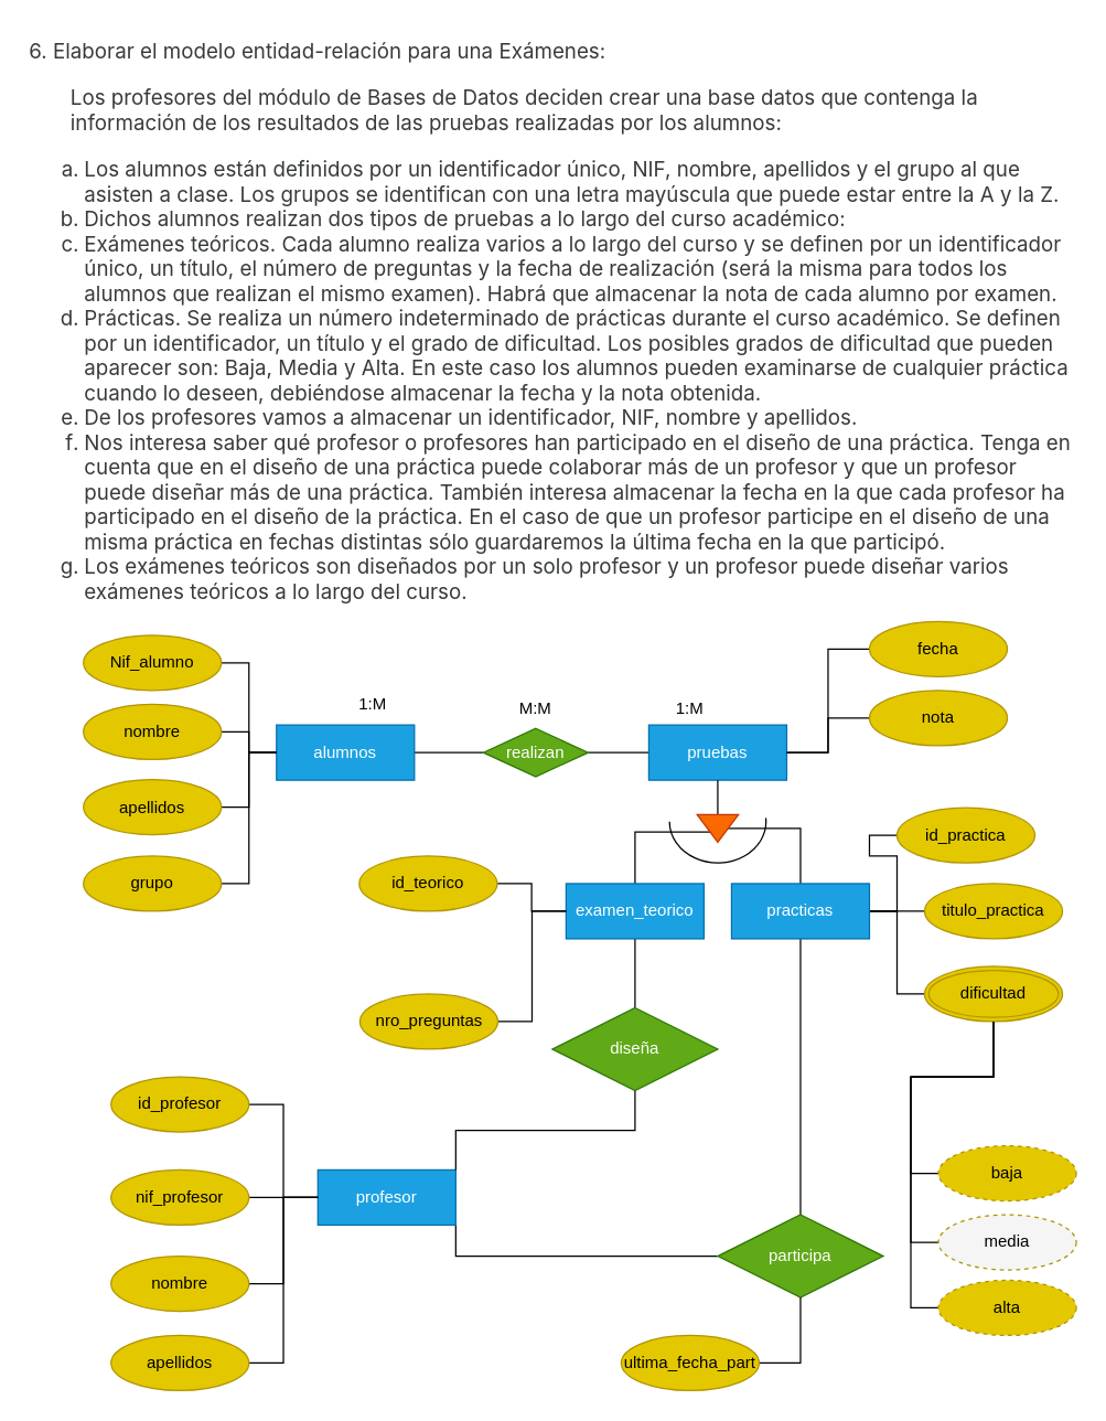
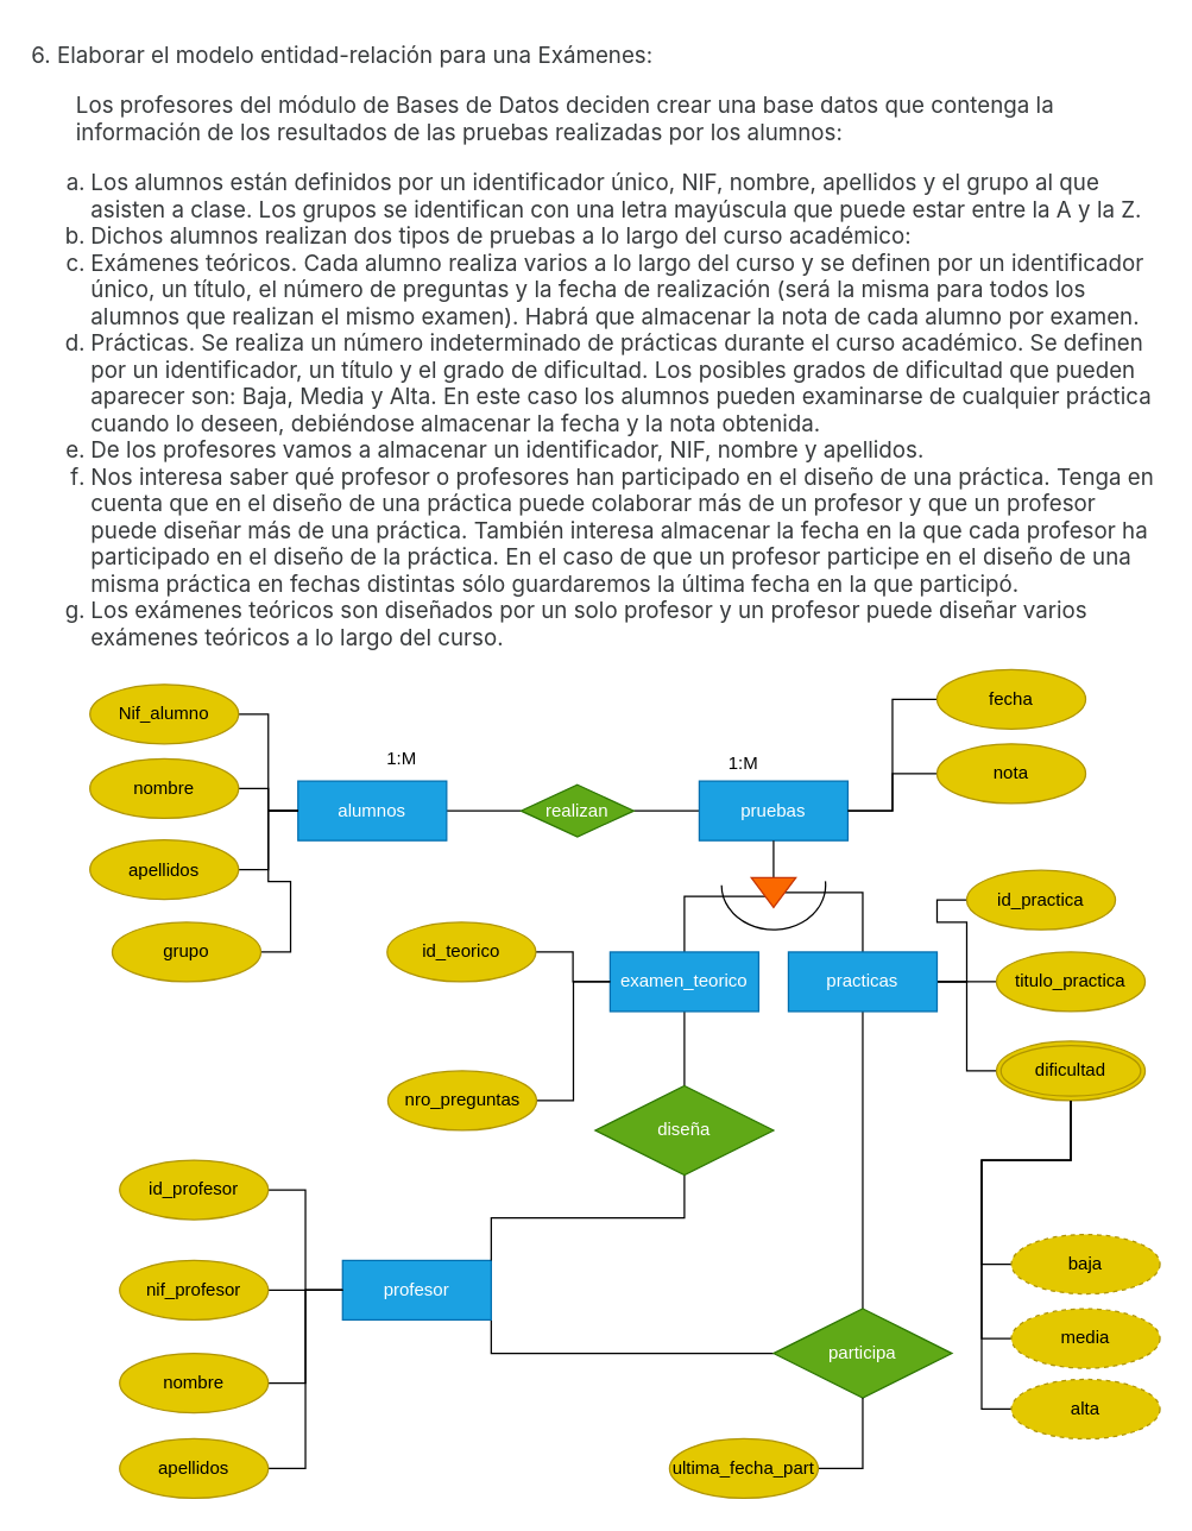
  <mxCell id="0" />
  <mxCell id="1" parent="0" />
  <mxCell id="2" value="&lt;p style=&quot;box-sizing: border-box; margin-top: 0px; margin-bottom: 1rem; color: rgb(55, 58, 60); font-family: -apple-system, BlinkMacSystemFont, &amp;quot;Segoe UI&amp;quot;, Roboto, &amp;quot;Helvetica Neue&amp;quot;, Arial, sans-serif, &amp;quot;Apple Color Emoji&amp;quot;, &amp;quot;Segoe UI Emoji&amp;quot;, &amp;quot;Segoe UI Symbol&amp;quot;; font-size: 15px; text-align: left; background-color: rgb(255, 255, 255);&quot;&gt;6. Elaborar el modelo entidad-relación para una Exámenes:&lt;/p&gt;&lt;div style=&quot;box-sizing: border-box; color: rgb(55, 58, 60); font-family: -apple-system, BlinkMacSystemFont, &amp;quot;Segoe UI&amp;quot;, Roboto, &amp;quot;Helvetica Neue&amp;quot;, Arial, sans-serif, &amp;quot;Apple Color Emoji&amp;quot;, &amp;quot;Segoe UI Emoji&amp;quot;, &amp;quot;Segoe UI Symbol&amp;quot;; font-size: 15px; text-align: left; background-color: rgb(255, 255, 255); margin-left: 30px;&quot; class=&quot;editor-indent&quot;&gt;&lt;p style=&quot;box-sizing: border-box; margin-top: 0px; margin-bottom: 1rem;&quot;&gt;Los profesores del módulo de Bases de Datos deciden crear una base datos que contenga la información de los resultados de las pruebas realizadas por los alumnos:&lt;/p&gt;&lt;/div&gt;&lt;p style=&quot;box-sizing: border-box; margin-top: 0px; margin-bottom: 1rem; color: rgb(55, 58, 60); font-family: -apple-system, BlinkMacSystemFont, &amp;quot;Segoe UI&amp;quot;, Roboto, &amp;quot;Helvetica Neue&amp;quot;, Arial, sans-serif, &amp;quot;Apple Color Emoji&amp;quot;, &amp;quot;Segoe UI Emoji&amp;quot;, &amp;quot;Segoe UI Symbol&amp;quot;; font-size: 15px; text-align: left; background-color: rgb(255, 255, 255);&quot;&gt;&lt;/p&gt;&lt;ol style=&quot;box-sizing: border-box; margin-top: 0px; margin-bottom: 1rem; color: rgb(55, 58, 60); font-family: -apple-system, BlinkMacSystemFont, &amp;quot;Segoe UI&amp;quot;, Roboto, &amp;quot;Helvetica Neue&amp;quot;, Arial, sans-serif, &amp;quot;Apple Color Emoji&amp;quot;, &amp;quot;Segoe UI Emoji&amp;quot;, &amp;quot;Segoe UI Symbol&amp;quot;; font-size: 15px; text-align: left; background-color: rgb(255, 255, 255); list-style-type: lower-alpha;&quot;&gt;&lt;li style=&quot;box-sizing: border-box;&quot;&gt;Los alumnos están definidos por un identificador único, NIF, nombre, apellidos y el grupo al que asisten a clase. Los grupos se identifican con una letra mayúscula que puede estar entre la A y la Z.&lt;/li&gt;&lt;li style=&quot;box-sizing: border-box;&quot;&gt;Dichos alumnos realizan dos tipos de pruebas a lo largo del curso académico:&lt;/li&gt;&lt;li style=&quot;box-sizing: border-box;&quot;&gt;Exámenes teóricos. Cada alumno realiza varios a lo largo del curso y se definen por un identificador único, un título, el número de preguntas y la fecha de realización (será la misma para todos los alumnos que realizan el mismo examen). Habrá que almacenar la nota de cada alumno por examen.&lt;/li&gt;&lt;li style=&quot;box-sizing: border-box;&quot;&gt;Prácticas. Se realiza un número indeterminado de prácticas durante el curso académico. Se definen por un identificador, un título y el grado de dificultad. Los posibles grados de dificultad que pueden aparecer son: Baja, Media y Alta. En este caso los alumnos pueden examinarse de cualquier práctica cuando lo deseen, debiéndose almacenar la fecha y la nota obtenida.&lt;/li&gt;&lt;li style=&quot;box-sizing: border-box;&quot;&gt;De los profesores vamos a almacenar un identificador, NIF, nombre y apellidos.&lt;/li&gt;&lt;li style=&quot;box-sizing: border-box;&quot;&gt;Nos interesa saber qué profesor o profesores han participado en el diseño de una práctica. Tenga en cuenta que en el diseño de una práctica puede colaborar más de un profesor y que un profesor puede diseñar más de una práctica. También interesa almacenar la fecha en la que cada profesor ha participado en el diseño de la práctica. En el caso de que un profesor participe en el diseño de una misma práctica en fechas distintas sólo guardaremos la última fecha en la que participó.&lt;/li&gt;&lt;li style=&quot;box-sizing: border-box;&quot;&gt;Los exámenes teóricos son diseñados por un solo profesor y un profesor puede diseñar varios exámenes teóricos a lo largo del curso.&lt;/li&gt;&lt;/ol&gt;" style="text;html=1;strokeColor=none;fillColor=none;align=center;verticalAlign=middle;whiteSpace=wrap;rounded=0;" vertex="1" parent="1"><mxGeometry x="20" y="20" width="760" height="440" as="geometry" /></mxCell>
  <mxCell id="3" style="edgeStyle=orthogonalEdgeStyle;rounded=0;orthogonalLoop=1;jettySize=auto;html=1;exitX=1;exitY=0.5;exitDx=0;exitDy=0;entryX=0;entryY=0.5;entryDx=0;entryDy=0;endArrow=none;endFill=0;" edge="1" parent="1" source="4" target="14"><mxGeometry relative="1" as="geometry" /></mxCell>
  <mxCell id="4" value="alumnos" style="whiteSpace=wrap;html=1;align=center;fillColor=#1ba1e2;fontColor=#ffffff;strokeColor=#006EAF;" vertex="1" parent="1"><mxGeometry x="200" y="525" width="100" height="40" as="geometry" /></mxCell>
  <mxCell id="5" style="edgeStyle=orthogonalEdgeStyle;rounded=0;orthogonalLoop=1;jettySize=auto;html=1;exitX=1;exitY=0.5;exitDx=0;exitDy=0;entryX=0;entryY=0.5;entryDx=0;entryDy=0;endArrow=none;endFill=0;" edge="1" parent="1" source="6" target="4"><mxGeometry relative="1" as="geometry" /></mxCell>
  <mxCell id="6" value="Nif_alumno" style="ellipse;whiteSpace=wrap;html=1;align=center;fillColor=#e3c800;fontColor=#000000;strokeColor=#B09500;" vertex="1" parent="1"><mxGeometry x="60" y="460" width="100" height="40" as="geometry" /></mxCell>
  <mxCell id="7" style="edgeStyle=orthogonalEdgeStyle;rounded=0;orthogonalLoop=1;jettySize=auto;html=1;exitX=1;exitY=0.5;exitDx=0;exitDy=0;entryX=0;entryY=0.5;entryDx=0;entryDy=0;endArrow=none;endFill=0;" edge="1" parent="1" source="8" target="4"><mxGeometry relative="1" as="geometry" /></mxCell>
  <mxCell id="8" value="nombre" style="ellipse;whiteSpace=wrap;html=1;align=center;fillColor=#e3c800;fontColor=#000000;strokeColor=#B09500;" vertex="1" parent="1"><mxGeometry x="60" y="510" width="100" height="40" as="geometry" /></mxCell>
  <mxCell id="9" style="edgeStyle=orthogonalEdgeStyle;rounded=0;orthogonalLoop=1;jettySize=auto;html=1;exitX=1;exitY=0.5;exitDx=0;exitDy=0;entryX=0;entryY=0.5;entryDx=0;entryDy=0;endArrow=none;endFill=0;" edge="1" parent="1" source="10" target="4"><mxGeometry relative="1" as="geometry" /></mxCell>
  <mxCell id="10" value="apellidos" style="ellipse;whiteSpace=wrap;html=1;align=center;fillColor=#e3c800;fontColor=#000000;strokeColor=#B09500;" vertex="1" parent="1"><mxGeometry x="60" y="564.5" width="100" height="40" as="geometry" /></mxCell>
  <mxCell id="11" style="edgeStyle=orthogonalEdgeStyle;rounded=0;orthogonalLoop=1;jettySize=auto;html=1;exitX=1;exitY=0.5;exitDx=0;exitDy=0;endArrow=none;endFill=0;entryX=0;entryY=0.5;entryDx=0;entryDy=0;" edge="1" parent="1" source="12" target="4"><mxGeometry relative="1" as="geometry"><mxPoint x="220" y="620" as="targetPoint" /></mxGeometry></mxCell>
- <mxCell id="12" value="grupo" style="ellipse;whiteSpace=wrap;html=1;align=center;fillColor=#e3c800;fontColor=#000000;strokeColor=#B09500;" vertex="1" parent="1"><mxGeometry x="60" y="620" width="100" height="40" as="geometry" /></mxCell>
+ <mxCell id="12" value="grupo" style="ellipse;whiteSpace=wrap;html=1;align=center;fillColor=#e3c800;fontColor=#000000;strokeColor=#B09500;" vertex="1" parent="1"><mxGeometry x="75" y="620" width="100" height="40" as="geometry" /></mxCell>
  <mxCell id="13" style="edgeStyle=orthogonalEdgeStyle;rounded=0;orthogonalLoop=1;jettySize=auto;html=1;exitX=1;exitY=0.5;exitDx=0;exitDy=0;entryX=0;entryY=0.5;entryDx=0;entryDy=0;endArrow=none;endFill=0;" edge="1" parent="1" source="14" target="15"><mxGeometry relative="1" as="geometry" /></mxCell>
  <mxCell id="14" value="realizan" style="shape=rhombus;perimeter=rhombusPerimeter;whiteSpace=wrap;html=1;align=center;fillColor=#60a917;fontColor=#ffffff;strokeColor=#2D7600;" vertex="1" parent="1"><mxGeometry x="350" y="527.5" width="76" height="35" as="geometry" /></mxCell>
  <mxCell id="15" value="pruebas" style="whiteSpace=wrap;html=1;align=center;fillColor=#1ba1e2;fontColor=#ffffff;strokeColor=#006EAF;" vertex="1" parent="1"><mxGeometry x="470" y="525" width="100" height="40" as="geometry" /></mxCell>
  <mxCell id="16" style="edgeStyle=orthogonalEdgeStyle;rounded=0;orthogonalLoop=1;jettySize=auto;html=1;exitX=0.5;exitY=0;exitDx=0;exitDy=0;entryX=0.5;entryY=1;entryDx=0;entryDy=0;endArrow=none;endFill=0;" edge="1" parent="1" source="20" target="15"><mxGeometry relative="1" as="geometry" /></mxCell>
  <mxCell id="17" style="edgeStyle=orthogonalEdgeStyle;rounded=0;orthogonalLoop=1;jettySize=auto;html=1;exitX=0.5;exitY=0;exitDx=0;exitDy=0;entryX=0.5;entryY=0;entryDx=0;entryDy=0;endArrow=none;endFill=0;" edge="1" parent="1" source="18" target="25"><mxGeometry relative="1" as="geometry"><Array as="points"><mxPoint x="580" y="600" /></Array></mxGeometry></mxCell>
  <mxCell id="18" value="" style="triangle;whiteSpace=wrap;html=1;rotation=90;fillColor=#fa6800;fontColor=#000000;strokeColor=#C73500;" vertex="1" parent="1"><mxGeometry x="510" y="585" width="20" height="30" as="geometry" /></mxCell>
  <mxCell id="19" style="edgeStyle=orthogonalEdgeStyle;rounded=0;orthogonalLoop=1;jettySize=auto;html=1;exitX=0.5;exitY=1;exitDx=0;exitDy=0;entryX=0.5;entryY=0;entryDx=0;entryDy=0;endArrow=none;endFill=0;" edge="1" parent="1" source="20" target="47"><mxGeometry relative="1" as="geometry" /></mxCell>
  <mxCell id="20" value="examen_teorico" style="whiteSpace=wrap;html=1;align=center;fillColor=#1ba1e2;fontColor=#ffffff;strokeColor=#006EAF;" vertex="1" parent="1"><mxGeometry x="410" y="640" width="100" height="40" as="geometry" /></mxCell>
  <mxCell id="21" style="edgeStyle=orthogonalEdgeStyle;rounded=0;orthogonalLoop=1;jettySize=auto;html=1;exitX=1;exitY=0.5;exitDx=0;exitDy=0;entryX=0;entryY=0.5;entryDx=0;entryDy=0;endArrow=none;endFill=0;" edge="1" parent="1" source="25" target="34"><mxGeometry relative="1" as="geometry" /></mxCell>
  <mxCell id="22" style="edgeStyle=orthogonalEdgeStyle;rounded=0;orthogonalLoop=1;jettySize=auto;html=1;exitX=1;exitY=0.5;exitDx=0;exitDy=0;entryX=0;entryY=0.5;entryDx=0;entryDy=0;endArrow=none;endFill=0;" edge="1" parent="1" source="25" target="35"><mxGeometry relative="1" as="geometry" /></mxCell>
  <mxCell id="23" style="edgeStyle=orthogonalEdgeStyle;rounded=0;orthogonalLoop=1;jettySize=auto;html=1;exitX=1;exitY=0.5;exitDx=0;exitDy=0;entryX=0;entryY=0.5;entryDx=0;entryDy=0;endArrow=none;endFill=0;" edge="1" parent="1" source="25" target="37"><mxGeometry relative="1" as="geometry" /></mxCell>
  <mxCell id="24" style="edgeStyle=orthogonalEdgeStyle;rounded=0;orthogonalLoop=1;jettySize=auto;html=1;exitX=0.5;exitY=1;exitDx=0;exitDy=0;entryX=0.5;entryY=0;entryDx=0;entryDy=0;endArrow=none;endFill=0;" edge="1" parent="1" source="25" target="44"><mxGeometry relative="1" as="geometry" /></mxCell>
  <mxCell id="25" value="practicas" style="whiteSpace=wrap;html=1;align=center;fillColor=#1ba1e2;fontColor=#ffffff;strokeColor=#006EAF;" vertex="1" parent="1"><mxGeometry x="530" y="640" width="100" height="40" as="geometry" /></mxCell>
  <mxCell id="26" style="edgeStyle=orthogonalEdgeStyle;rounded=0;orthogonalLoop=1;jettySize=auto;html=1;exitX=1;exitY=0.5;exitDx=0;exitDy=0;entryX=0;entryY=0.5;entryDx=0;entryDy=0;endArrow=none;endFill=0;" edge="1" parent="1" source="27" target="20"><mxGeometry relative="1" as="geometry" /></mxCell>
  <mxCell id="27" value="id_teorico" style="ellipse;whiteSpace=wrap;html=1;align=center;fillColor=#e3c800;fontColor=#000000;strokeColor=#B09500;" vertex="1" parent="1"><mxGeometry x="260" y="620" width="100" height="40" as="geometry" /></mxCell>
  <mxCell id="28" style="edgeStyle=orthogonalEdgeStyle;rounded=0;orthogonalLoop=1;jettySize=auto;html=1;exitX=1;exitY=0.5;exitDx=0;exitDy=0;entryX=0;entryY=0.5;entryDx=0;entryDy=0;endArrow=none;endFill=0;" edge="1" parent="1" source="29" target="20"><mxGeometry relative="1" as="geometry" /></mxCell>
  <mxCell id="29" value="nro_preguntas" style="ellipse;whiteSpace=wrap;html=1;align=center;fillColor=#e3c800;fontColor=#000000;strokeColor=#B09500;" vertex="1" parent="1"><mxGeometry x="260.5" y="720" width="100" height="40" as="geometry" /></mxCell>
  <mxCell id="30" style="edgeStyle=orthogonalEdgeStyle;rounded=0;orthogonalLoop=1;jettySize=auto;html=1;exitX=0;exitY=0.5;exitDx=0;exitDy=0;entryX=1;entryY=0.5;entryDx=0;entryDy=0;endArrow=none;endFill=0;" edge="1" parent="1" source="31" target="15"><mxGeometry relative="1" as="geometry" /></mxCell>
  <mxCell id="31" value="fecha" style="ellipse;whiteSpace=wrap;html=1;align=center;fillColor=#e3c800;fontColor=#000000;strokeColor=#B09500;" vertex="1" parent="1"><mxGeometry x="630" y="450" width="100" height="40" as="geometry" /></mxCell>
  <mxCell id="32" style="edgeStyle=orthogonalEdgeStyle;rounded=0;orthogonalLoop=1;jettySize=auto;html=1;exitX=0;exitY=0.5;exitDx=0;exitDy=0;endArrow=none;endFill=0;entryX=1;entryY=0.5;entryDx=0;entryDy=0;" edge="1" parent="1" source="33" target="15"><mxGeometry relative="1" as="geometry"><mxPoint x="620" y="580" as="targetPoint" /></mxGeometry></mxCell>
  <mxCell id="33" value="nota" style="ellipse;whiteSpace=wrap;html=1;align=center;fillColor=#e3c800;fontColor=#000000;strokeColor=#B09500;" vertex="1" parent="1"><mxGeometry x="630" y="500" width="100" height="40" as="geometry" /></mxCell>
  <mxCell id="34" value="id_practica" style="ellipse;whiteSpace=wrap;html=1;align=center;fillColor=#e3c800;fontColor=#000000;strokeColor=#B09500;" vertex="1" parent="1"><mxGeometry x="650" y="585" width="100" height="40" as="geometry" /></mxCell>
  <mxCell id="35" value="titulo_practica" style="ellipse;whiteSpace=wrap;html=1;align=center;fillColor=#e3c800;fontColor=#000000;strokeColor=#B09500;" vertex="1" parent="1"><mxGeometry x="670" y="640" width="100" height="40" as="geometry" /></mxCell>
  <mxCell id="36" style="edgeStyle=orthogonalEdgeStyle;rounded=0;orthogonalLoop=1;jettySize=auto;html=1;exitX=0.5;exitY=1;exitDx=0;exitDy=0;entryX=0;entryY=0.5;entryDx=0;entryDy=0;endArrow=none;endFill=0;" edge="1" parent="1" source="37" target="42"><mxGeometry relative="1" as="geometry"><Array as="points"><mxPoint x="720" y="780" /><mxPoint x="660" y="780" /><mxPoint x="660" y="948" /></Array></mxGeometry></mxCell>
  <mxCell id="37" value="dificultad" style="ellipse;shape=doubleEllipse;margin=3;whiteSpace=wrap;html=1;align=center;fillColor=#e3c800;fontColor=#000000;strokeColor=#B09500;" vertex="1" parent="1"><mxGeometry x="670" y="700" width="100" height="40" as="geometry" /></mxCell>
  <mxCell id="38" style="edgeStyle=orthogonalEdgeStyle;rounded=0;orthogonalLoop=1;jettySize=auto;html=1;exitX=0;exitY=0.5;exitDx=0;exitDy=0;entryX=0.5;entryY=1;entryDx=0;entryDy=0;endArrow=none;endFill=0;" edge="1" parent="1" source="39" target="37"><mxGeometry relative="1" as="geometry"><Array as="points"><mxPoint x="660" y="850" /><mxPoint x="660" y="780" /><mxPoint x="720" y="780" /></Array></mxGeometry></mxCell>
  <mxCell id="39" value="baja" style="ellipse;whiteSpace=wrap;html=1;align=center;dashed=1;fillColor=#e3c800;fontColor=#000000;strokeColor=#B09500;" vertex="1" parent="1"><mxGeometry x="680" y="830" width="100" height="40" as="geometry" /></mxCell>
  <mxCell id="40" style="edgeStyle=orthogonalEdgeStyle;rounded=0;orthogonalLoop=1;jettySize=auto;html=1;exitX=0;exitY=0.5;exitDx=0;exitDy=0;entryX=0.5;entryY=1;entryDx=0;entryDy=0;endArrow=none;endFill=0;" edge="1" parent="1" source="41" target="37"><mxGeometry relative="1" as="geometry"><Array as="points"><mxPoint x="660" y="900" /><mxPoint x="660" y="780" /><mxPoint x="720" y="780" /></Array></mxGeometry></mxCell>
- <mxCell id="41" value="media" style="ellipse;whiteSpace=wrap;html=1;align=center;dashed=1;fillColor=#f5f5f5;fontColor=#000000;strokeColor=#B09500;" vertex="1" parent="1"><mxGeometry x="680" y="880" width="100" height="40" as="geometry" /></mxCell>
+ <mxCell id="41" value="media" style="ellipse;whiteSpace=wrap;html=1;align=center;dashed=1;fillColor=#e3c800;fontColor=#000000;strokeColor=#B09500;" vertex="1" parent="1"><mxGeometry x="680" y="880" width="100" height="40" as="geometry" /></mxCell>
  <mxCell id="42" value="alta" style="ellipse;whiteSpace=wrap;html=1;align=center;dashed=1;fillColor=#e3c800;fontColor=#000000;strokeColor=#B09500;" vertex="1" parent="1"><mxGeometry x="680" y="927.5" width="100" height="40" as="geometry" /></mxCell>
  <mxCell id="43" style="edgeStyle=orthogonalEdgeStyle;rounded=0;orthogonalLoop=1;jettySize=auto;html=1;exitX=0;exitY=0.5;exitDx=0;exitDy=0;entryX=1;entryY=1;entryDx=0;entryDy=0;endArrow=none;endFill=0;" edge="1" parent="1" source="44" target="45"><mxGeometry relative="1" as="geometry" /></mxCell>
  <mxCell id="44" value="participa" style="shape=rhombus;perimeter=rhombusPerimeter;whiteSpace=wrap;html=1;align=center;fillColor=#60a917;fontColor=#ffffff;strokeColor=#2D7600;" vertex="1" parent="1"><mxGeometry x="520" y="880" width="120" height="60" as="geometry" /></mxCell>
  <mxCell id="45" value="profesor" style="whiteSpace=wrap;html=1;align=center;fillColor=#1ba1e2;fontColor=#ffffff;strokeColor=#006EAF;" vertex="1" parent="1"><mxGeometry x="230" y="847.5" width="100" height="40" as="geometry" /></mxCell>
  <mxCell id="46" style="edgeStyle=orthogonalEdgeStyle;rounded=0;orthogonalLoop=1;jettySize=auto;html=1;exitX=0.5;exitY=1;exitDx=0;exitDy=0;entryX=1;entryY=0;entryDx=0;entryDy=0;endArrow=none;endFill=0;" edge="1" parent="1" source="47" target="45"><mxGeometry relative="1" as="geometry" /></mxCell>
  <mxCell id="47" value="diseña" style="shape=rhombus;perimeter=rhombusPerimeter;whiteSpace=wrap;html=1;align=center;fillColor=#60a917;fontColor=#ffffff;strokeColor=#2D7600;" vertex="1" parent="1"><mxGeometry x="400" y="730" width="120" height="60" as="geometry" /></mxCell>
  <mxCell id="48" style="edgeStyle=orthogonalEdgeStyle;rounded=0;orthogonalLoop=1;jettySize=auto;html=1;exitX=1;exitY=0.5;exitDx=0;exitDy=0;entryX=0;entryY=0.5;entryDx=0;entryDy=0;endArrow=none;endFill=0;" edge="1" parent="1" source="49" target="45"><mxGeometry relative="1" as="geometry" /></mxCell>
  <mxCell id="49" value="id_profesor" style="ellipse;whiteSpace=wrap;html=1;align=center;fillColor=#e3c800;fontColor=#000000;strokeColor=#B09500;" vertex="1" parent="1"><mxGeometry x="80" y="780" width="100" height="40" as="geometry" /></mxCell>
  <mxCell id="50" style="edgeStyle=orthogonalEdgeStyle;rounded=0;orthogonalLoop=1;jettySize=auto;html=1;exitX=1;exitY=0.5;exitDx=0;exitDy=0;endArrow=none;endFill=0;entryX=0;entryY=0.5;entryDx=0;entryDy=0;" edge="1" parent="1" source="51" target="45"><mxGeometry relative="1" as="geometry"><mxPoint x="210" y="930" as="targetPoint" /></mxGeometry></mxCell>
  <mxCell id="51" value="nif_profesor" style="ellipse;whiteSpace=wrap;html=1;align=center;fillColor=#e3c800;fontColor=#000000;strokeColor=#B09500;" vertex="1" parent="1"><mxGeometry x="80" y="847.5" width="100" height="40" as="geometry" /></mxCell>
  <mxCell id="52" style="edgeStyle=orthogonalEdgeStyle;rounded=0;orthogonalLoop=1;jettySize=auto;html=1;exitX=1;exitY=0.5;exitDx=0;exitDy=0;entryX=0;entryY=0.5;entryDx=0;entryDy=0;endArrow=none;endFill=0;" edge="1" parent="1" source="53" target="45"><mxGeometry relative="1" as="geometry" /></mxCell>
  <mxCell id="53" value="nombre" style="ellipse;whiteSpace=wrap;html=1;align=center;fillColor=#e3c800;fontColor=#000000;strokeColor=#B09500;" vertex="1" parent="1"><mxGeometry x="80" y="910" width="100" height="40" as="geometry" /></mxCell>
  <mxCell id="54" style="edgeStyle=orthogonalEdgeStyle;rounded=0;orthogonalLoop=1;jettySize=auto;html=1;exitX=1;exitY=0.5;exitDx=0;exitDy=0;entryX=0;entryY=0.5;entryDx=0;entryDy=0;endArrow=none;endFill=0;" edge="1" parent="1" source="55" target="45"><mxGeometry relative="1" as="geometry" /></mxCell>
  <mxCell id="55" value="apellidos" style="ellipse;whiteSpace=wrap;html=1;align=center;fillColor=#e3c800;fontColor=#000000;strokeColor=#B09500;" vertex="1" parent="1"><mxGeometry x="80" y="967.5" width="100" height="40" as="geometry" /></mxCell>
  <mxCell id="56" style="edgeStyle=orthogonalEdgeStyle;rounded=0;orthogonalLoop=1;jettySize=auto;html=1;exitX=1;exitY=0.5;exitDx=0;exitDy=0;entryX=0.5;entryY=1;entryDx=0;entryDy=0;endArrow=none;endFill=0;" edge="1" parent="1" source="57" target="44"><mxGeometry relative="1" as="geometry" /></mxCell>
  <mxCell id="57" value="ultima_fecha_part" style="ellipse;whiteSpace=wrap;html=1;align=center;fillColor=#e3c800;fontColor=#000000;strokeColor=#B09500;" vertex="1" parent="1"><mxGeometry x="450" y="967.5" width="100" height="40" as="geometry" /></mxCell>
  <mxCell id="58" value="1:M" style="text;html=1;strokeColor=none;fillColor=none;align=center;verticalAlign=middle;whiteSpace=wrap;rounded=0;" vertex="1" parent="1"><mxGeometry x="240" y="495" width="60" height="30" as="geometry" /></mxCell>
  <mxCell id="59" value="1:M" style="text;html=1;strokeColor=none;fillColor=none;align=center;verticalAlign=middle;whiteSpace=wrap;rounded=0;" vertex="1" parent="1"><mxGeometry x="470" y="497.5" width="60" height="30" as="geometry" /></mxCell>
- <mxCell id="60" value="M:M" style="text;html=1;strokeColor=none;fillColor=none;align=center;verticalAlign=middle;whiteSpace=wrap;rounded=0;" vertex="1" parent="1"><mxGeometry x="358" y="497.5" width="60" height="30" as="geometry" /></mxCell>
  <mxCell id="61" value="" style="verticalLabelPosition=bottom;verticalAlign=top;html=1;shape=mxgraph.basic.arc;startAngle=0.236;endAngle=0.75;" vertex="1" parent="1"><mxGeometry x="485" y="565" width="70" height="60" as="geometry" /></mxCell>
